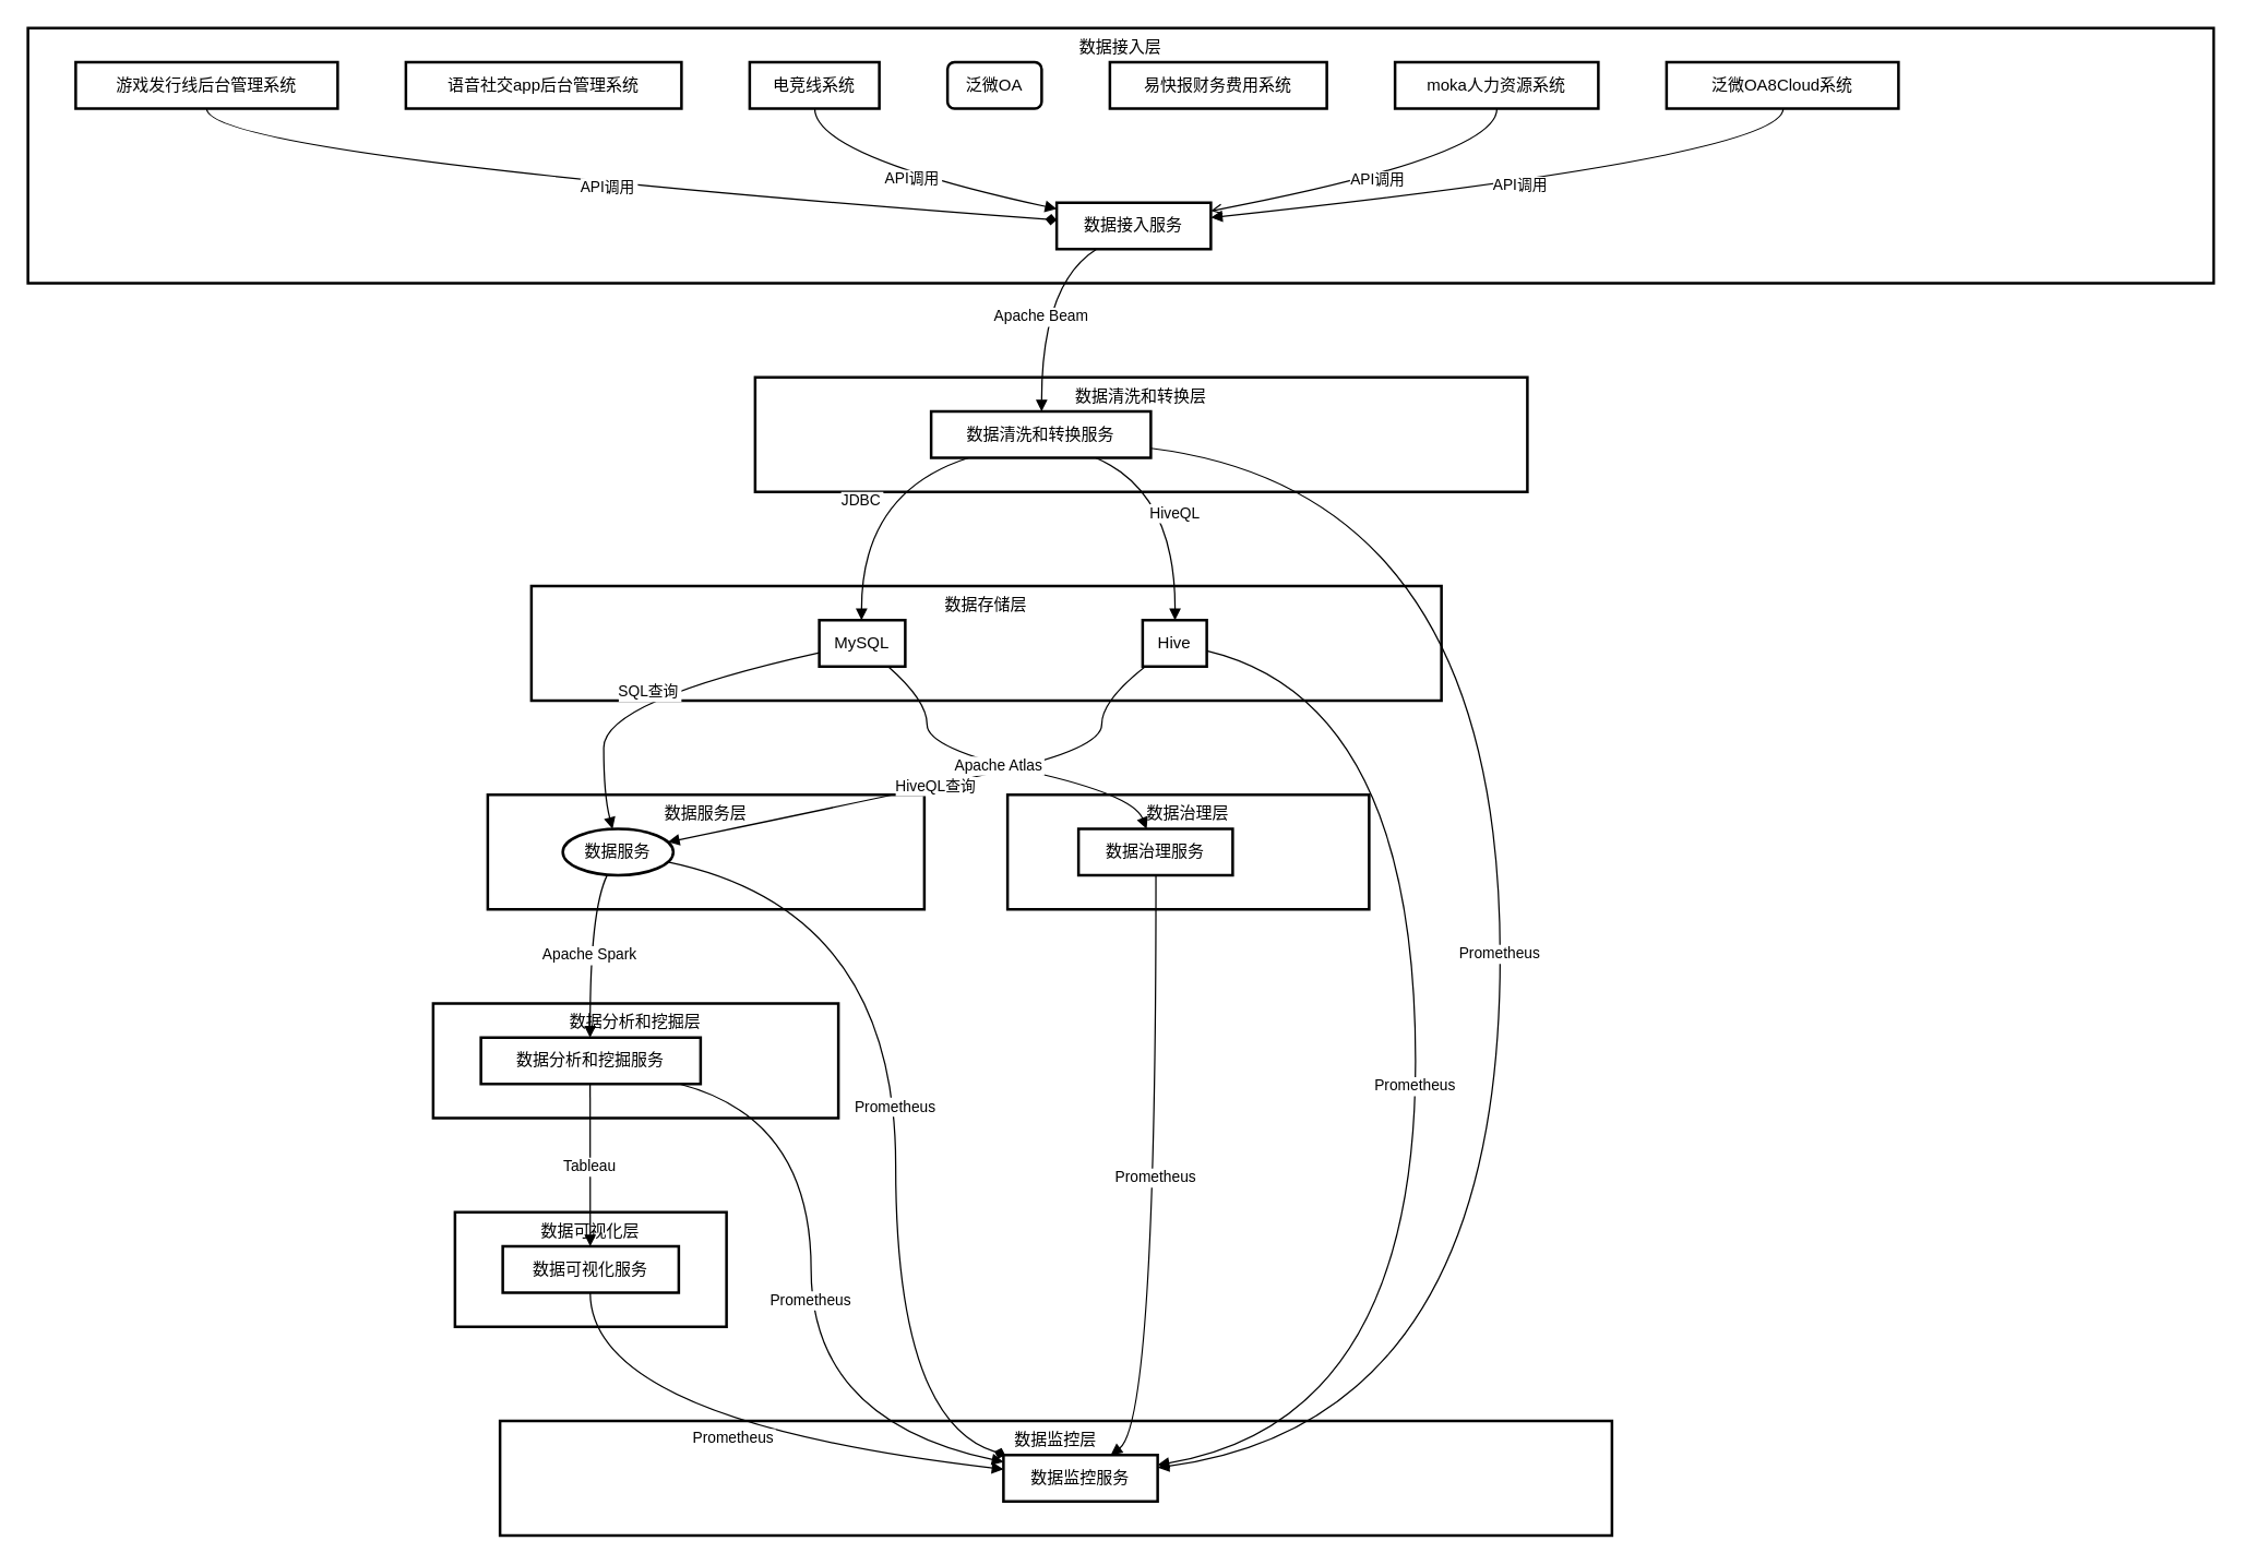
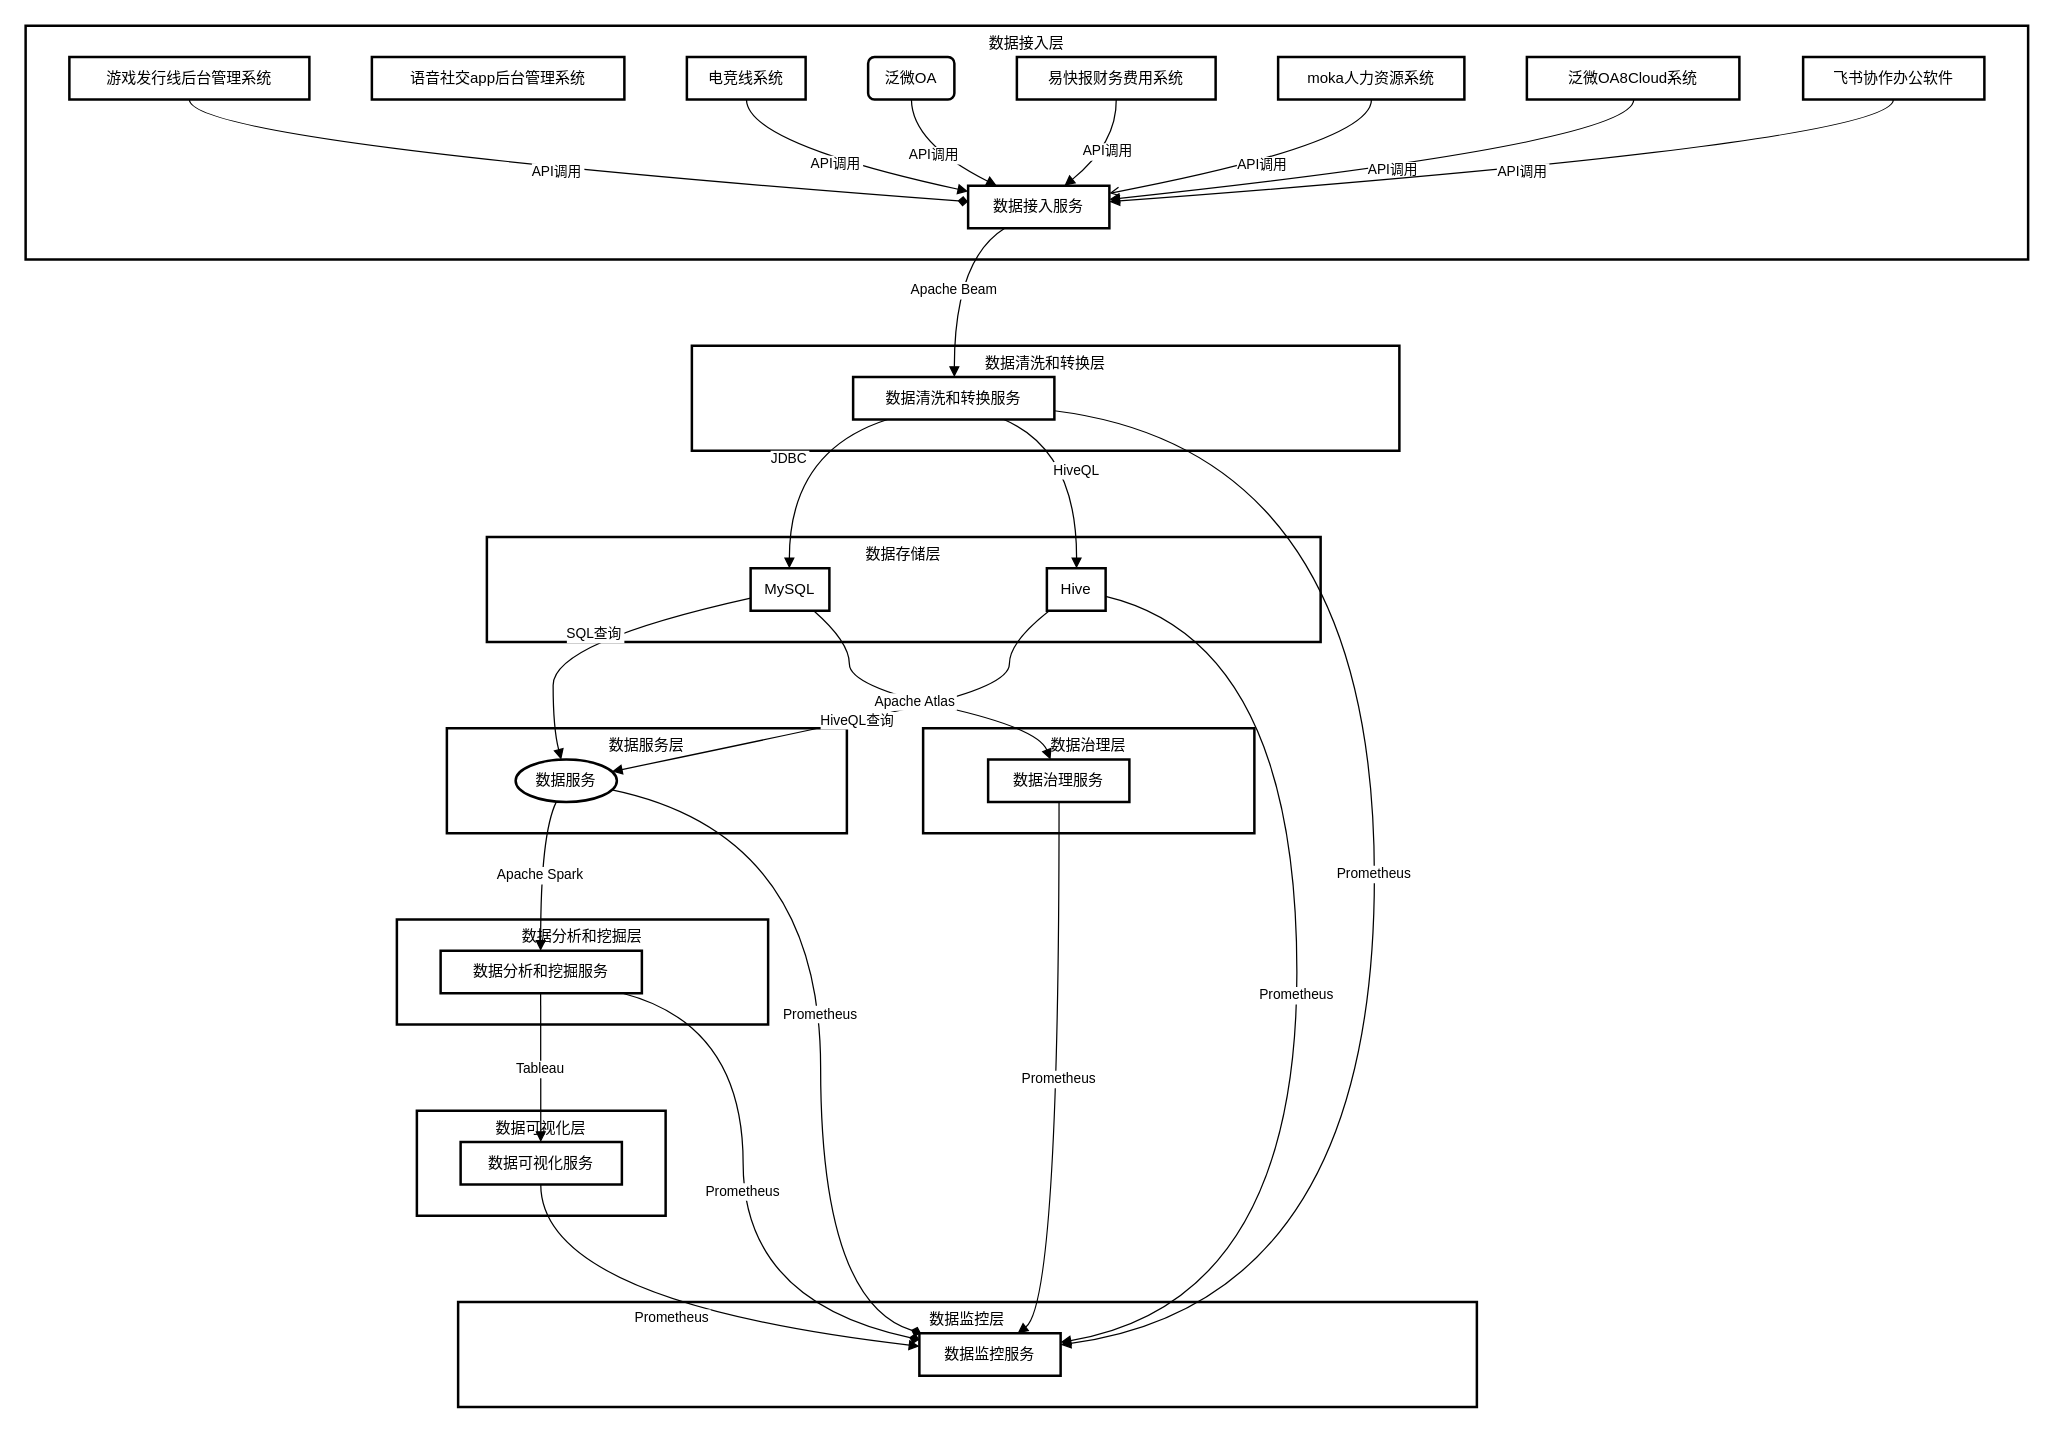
  <mxCell id="0" />
  <mxCell id="1" parent="0" />
  <mxCell id="2" value="数据监控层" style="whiteSpace=wrap;strokeWidth=2;verticalAlign=top;" vertex="1" parent="1"><mxGeometry x="366" y="1041" width="815" height="84" as="geometry" /></mxCell>
  <mxCell id="3" value="数据监控服务" style="whiteSpace=wrap;strokeWidth=2;" vertex="1" parent="1"><mxGeometry x="735" y="1066" width="113" height="34" as="geometry" /></mxCell>
  <mxCell id="4" value="数据可视化层" style="whiteSpace=wrap;strokeWidth=2;verticalAlign=top;" vertex="1" parent="1"><mxGeometry x="333" y="888" width="199" height="84" as="geometry" /></mxCell>
  <mxCell id="5" value="数据可视化服务" style="whiteSpace=wrap;strokeWidth=2;" vertex="1" parent="1"><mxGeometry x="368" y="913" width="129" height="34" as="geometry" /></mxCell>
  <mxCell id="6" value="数据治理层" style="whiteSpace=wrap;strokeWidth=2;verticalAlign=top;" vertex="1" parent="1"><mxGeometry x="738" y="582" width="265" height="84" as="geometry" /></mxCell>
  <mxCell id="7" value="数据治理服务" style="whiteSpace=wrap;strokeWidth=2;" vertex="1" parent="1"><mxGeometry x="790" y="607" width="113" height="34" as="geometry" /></mxCell>
  <mxCell id="8" value="数据分析和挖掘层" style="whiteSpace=wrap;strokeWidth=2;verticalAlign=top;" vertex="1" parent="1"><mxGeometry x="317" y="735" width="297" height="84" as="geometry" /></mxCell>
  <mxCell id="9" value="数据分析和挖掘服务" style="whiteSpace=wrap;strokeWidth=2;" vertex="1" parent="1"><mxGeometry x="352" y="760" width="161" height="34" as="geometry" /></mxCell>
  <mxCell id="10" value="数据服务层" style="whiteSpace=wrap;strokeWidth=2;verticalAlign=top;" vertex="1" parent="1"><mxGeometry x="357" y="582" width="320" height="84" as="geometry" /></mxCell>
  <mxCell id="11" value="数据服务" style="ellipse;whiteSpace=wrap;strokeWidth=2;" vertex="1" parent="1"><mxGeometry x="412" y="607" width="81" height="34" as="geometry" /></mxCell>
  <mxCell id="12" value="数据存储层" style="whiteSpace=wrap;strokeWidth=2;verticalAlign=top;" vertex="1" parent="1"><mxGeometry x="389" y="429" width="667" height="84" as="geometry" /></mxCell>
  <mxCell id="13" value="MySQL" style="whiteSpace=wrap;strokeWidth=2;" vertex="1" parent="1"><mxGeometry x="600" y="454" width="63" height="34" as="geometry" /></mxCell>
  <mxCell id="14" value="Hive" style="whiteSpace=wrap;strokeWidth=2;" vertex="1" parent="1"><mxGeometry x="837" y="454" width="47" height="34" as="geometry" /></mxCell>
  <mxCell id="15" value="数据清洗和转换层" style="whiteSpace=wrap;strokeWidth=2;verticalAlign=top;" vertex="1" parent="1"><mxGeometry x="553" y="276" width="566" height="84" as="geometry" /></mxCell>
  <mxCell id="16" value="数据清洗和转换服务" style="whiteSpace=wrap;strokeWidth=2;" vertex="1" parent="1"><mxGeometry x="682" y="301" width="161" height="34" as="geometry" /></mxCell>
  <mxCell id="17" value="数据接入层" style="whiteSpace=wrap;strokeWidth=2;verticalAlign=top;" vertex="1" parent="1"><mxGeometry x="20" y="20" width="1602" height="187" as="geometry" /></mxCell>
  <mxCell id="18" value="数据接入服务" style="whiteSpace=wrap;strokeWidth=2;" vertex="1" parent="1"><mxGeometry x="774" y="148" width="113" height="34" as="geometry" /></mxCell>
  <mxCell id="19" value="游戏发行线后台管理系统" style="whiteSpace=wrap;strokeWidth=2;" vertex="1" parent="1"><mxGeometry x="55" y="45" width="192" height="34" as="geometry" /></mxCell>
  <mxCell id="20" value="语音社交app后台管理系统" style="whiteSpace=wrap;strokeWidth=2;" vertex="1" parent="1"><mxGeometry x="297" y="45" width="202" height="34" as="geometry" /></mxCell>
  <mxCell id="21" value="电竞线系统" style="whiteSpace=wrap;strokeWidth=2;" vertex="1" parent="1"><mxGeometry x="549" y="45" width="95" height="34" as="geometry" /></mxCell>
  <mxCell id="22" value="泛微OA" style="whiteSpace=wrap;strokeWidth=2;rounded=1;" vertex="1" parent="1"><mxGeometry x="694" y="45" width="69" height="34" as="geometry" /></mxCell>
  <mxCell id="23" value="易快报财务费用系统" style="whiteSpace=wrap;strokeWidth=2;" vertex="1" parent="1"><mxGeometry x="813" y="45" width="159" height="34" as="geometry" /></mxCell>
  <mxCell id="24" value="moka人力资源系统" style="whiteSpace=wrap;strokeWidth=2;" vertex="1" parent="1"><mxGeometry x="1022" y="45" width="149" height="34" as="geometry" /></mxCell>
  <mxCell id="25" value="泛微OA8Cloud系统" style="whiteSpace=wrap;strokeWidth=2;" vertex="1" parent="1"><mxGeometry x="1221" y="45" width="170" height="34" as="geometry" /></mxCell>
+ <mxCell id="26" value="飞书协作办公软件" style="whiteSpace=wrap;strokeWidth=2;" vertex="1" parent="1"><mxGeometry x="1442" y="45" width="145" height="34" as="geometry" /></mxCell>
  <mxCell id="27" value="API调用" style="curved=1;startArrow=none;endArrow=diamond;exitX=0.5;exitY=1;entryX=0.001;entryY=0.374;rounded=0;" edge="1" parent="1" source="19" target="18"><mxGeometry relative="1" as="geometry"><Array as="points"><mxPoint x="151" y="114" /></Array></mxGeometry></mxCell>
  <mxCell id="28" value="API调用" style="curved=1;startArrow=none;endArrow=block;exitX=0.502;exitY=1;entryX=0.001;entryY=0.134;rounded=0;" edge="1" parent="1" source="21" target="18"><mxGeometry relative="1" as="geometry"><Array as="points"><mxPoint x="597" y="114" /></Array></mxGeometry></mxCell>
+ <mxCell id="29" value="API调用" style="curved=1;startArrow=none;endArrow=block;exitX=0.502;exitY=1;entryX=0.203;entryY=0;rounded=0;" edge="1" parent="1" source="22" target="18"><mxGeometry relative="1" as="geometry"><Array as="points"><mxPoint x="729" y="114" /></Array></mxGeometry></mxCell>
+ <mxCell id="30" value="API调用" style="curved=1;startArrow=none;endArrow=block;exitX=0.5;exitY=1;entryX=0.682;entryY=0;rounded=0;" edge="1" parent="1" source="23" target="18"><mxGeometry relative="1" as="geometry"><Array as="points"><mxPoint x="893" y="114" /></Array></mxGeometry></mxCell>
  <mxCell id="31" value="API调用" style="curved=1;startArrow=none;endArrow=open;exitX=0.501;exitY=1;entryX=1.001;entryY=0.178;rounded=0;" edge="1" parent="1" source="24" target="18"><mxGeometry relative="1" as="geometry"><Array as="points"><mxPoint x="1097" y="114" /></Array></mxGeometry></mxCell>
  <mxCell id="32" value="API调用" style="curved=1;startArrow=none;endArrow=block;exitX=0.503;exitY=1;entryX=1.001;entryY=0.32;rounded=0;" edge="1" parent="1" source="25" target="18"><mxGeometry relative="1" as="geometry"><Array as="points"><mxPoint x="1307" y="114" /></Array></mxGeometry></mxCell>
+ <mxCell id="33" value="API调用" style="curved=1;startArrow=none;endArrow=block;exitX=0.498;exitY=1;entryX=1.001;entryY=0.375;rounded=0;" edge="1" parent="1" source="26" target="18"><mxGeometry relative="1" as="geometry"><Array as="points"><mxPoint x="1514" y="114" /></Array></mxGeometry></mxCell>
  <mxCell id="34" value="Apache Beam" style="curved=1;startArrow=none;endArrow=block;exitX=0.259;exitY=1;entryX=0.503;entryY=0;rounded=0;" edge="1" parent="1" source="18" target="16"><mxGeometry relative="1" as="geometry"><Array as="points"><mxPoint x="763" y="207" /></Array></mxGeometry></mxCell>
  <mxCell id="35" value="JDBC" style="curved=1;startArrow=none;endArrow=block;exitX=0.171;exitY=1;entryX=0.492;entryY=0;rounded=0;" edge="1" parent="1" source="16" target="13"><mxGeometry relative="1" as="geometry"><Array as="points"><mxPoint x="631" y="360" /></Array></mxGeometry></mxCell>
  <mxCell id="36" value="HiveQL" style="curved=1;startArrow=none;endArrow=block;exitX=0.749;exitY=1;entryX=0.505;entryY=0;rounded=0;" edge="1" parent="1" source="16" target="14"><mxGeometry relative="1" as="geometry"><Array as="points"><mxPoint x="861" y="360" /></Array></mxGeometry></mxCell>
  <mxCell id="37" value="SQL查询" style="curved=1;startArrow=none;endArrow=block;exitX=-0.006;exitY=0.705;entryX=0.448;entryY=0;rounded=0;" edge="1" parent="1" source="13" target="11"><mxGeometry relative="1" as="geometry"><Array as="points"><mxPoint x="442" y="513" /><mxPoint x="442" y="582" /></Array></mxGeometry></mxCell>
  <mxCell id="38" value="HiveQL查询" style="curved=1;startArrow=none;endArrow=block;exitX=0.041;exitY=1;entryX=0.998;entryY=0.254;rounded=0;" edge="1" parent="1" source="14" target="11"><mxGeometry relative="1" as="geometry"><Array as="points"><mxPoint x="807" y="513" /><mxPoint x="807" y="548" /><mxPoint x="656" y="582" /></Array></mxGeometry></mxCell>
  <mxCell id="39" value="Apache Spark" style="curved=1;startArrow=none;endArrow=block;exitX=0.397;exitY=1;entryX=0.497;entryY=0;rounded=0;" edge="1" parent="1" source="11" target="9"><mxGeometry relative="1" as="geometry"><Array as="points"><mxPoint x="432" y="666" /></Array></mxGeometry></mxCell>
  <mxCell id="40" value="Apache Atlas" style="curved=1;startArrow=none;endArrow=block;exitX=0.801;exitY=1;entryX=0.442;entryY=0;rounded=0;" edge="1" parent="1" source="13" target="7"><mxGeometry relative="1" as="geometry"><Array as="points"><mxPoint x="679" y="513" /><mxPoint x="679" y="548" /><mxPoint x="830" y="582" /></Array></mxGeometry></mxCell>
  <mxCell id="41" value="Tableau" style="curved=1;startArrow=none;endArrow=block;exitX=0.497;exitY=1;entryX=0.497;entryY=0;rounded=0;" edge="1" parent="1" source="9" target="5"><mxGeometry relative="1" as="geometry"><Array as="points" /></mxGeometry></mxCell>
  <mxCell id="42" value="Prometheus" style="curved=1;startArrow=none;endArrow=block;exitX=1.003;exitY=0.796;entryX=0.996;entryY=0.273;rounded=0;" edge="1" parent="1" source="16" target="3"><mxGeometry relative="1" as="geometry"><Array as="points"><mxPoint x="1099" y="360" /><mxPoint x="1099" y="1041" /></Array></mxGeometry></mxCell>
  <mxCell id="43" value="Prometheus" style="curved=1;startArrow=none;endArrow=block;exitX=1.004;exitY=0.665;entryX=0.996;entryY=0.216;rounded=0;" edge="1" parent="1" source="14" target="3"><mxGeometry relative="1" as="geometry"><Array as="points"><mxPoint x="1037" y="513" /><mxPoint x="1037" y="1041" /></Array></mxGeometry></mxCell>
  <mxCell id="44" value="Prometheus" style="curved=1;startArrow=none;endArrow=diamond;exitX=0.998;exitY=0.746;entryX=0.012;entryY=0;rounded=0;" edge="1" parent="1" source="11" target="3"><mxGeometry relative="1" as="geometry"><Array as="points"><mxPoint x="656" y="666" /><mxPoint x="656" y="1041" /></Array></mxGeometry></mxCell>
- <mxCell id="45" value="Prometheus" style="curved=1;startArrow=none;endArrow=block;exitX=0.904;exitY=1;entryX=-0.004;entryY=0.146;rounded=0;" edge="1" parent="1" source="9" target="3"><mxGeometry relative="1" as="geometry"><Array as="points"><mxPoint x="594" y="819" /><mxPoint x="594" y="1041" /></Array></mxGeometry></mxCell>
+ <mxCell id="45" value="Prometheus" style="curved=1;startArrow=none;endArrow=diamond;exitX=0.904;exitY=1;entryX=-0.004;entryY=0.146;rounded=0;" edge="1" parent="1" source="9" target="3"><mxGeometry relative="1" as="geometry"><Array as="points"><mxPoint x="594" y="819" /><mxPoint x="594" y="1041" /></Array></mxGeometry></mxCell>
  <mxCell id="46" value="Prometheus" style="curved=1;startArrow=none;endArrow=block;exitX=0.502;exitY=1;entryX=0.695;entryY=0;rounded=0;" edge="1" parent="1" source="7" target="3"><mxGeometry relative="1" as="geometry"><Array as="points"><mxPoint x="847" y="1041" /></Array></mxGeometry></mxCell>
  <mxCell id="47" value="Prometheus" style="curved=1;startArrow=none;endArrow=block;exitX=0.497;exitY=1;entryX=-0.004;entryY=0.306;rounded=0;" edge="1" parent="1" source="5" target="3"><mxGeometry relative="1" as="geometry"><Array as="points"><mxPoint x="432" y="1041" /></Array></mxGeometry></mxCell>
